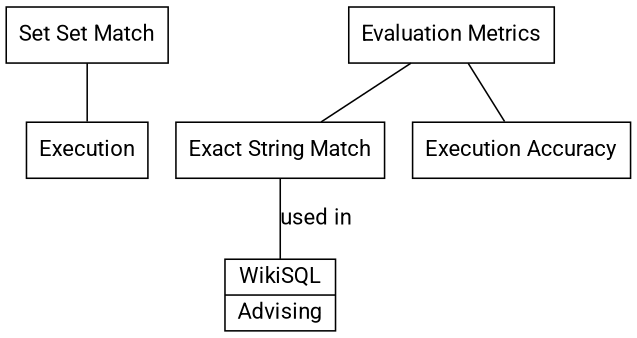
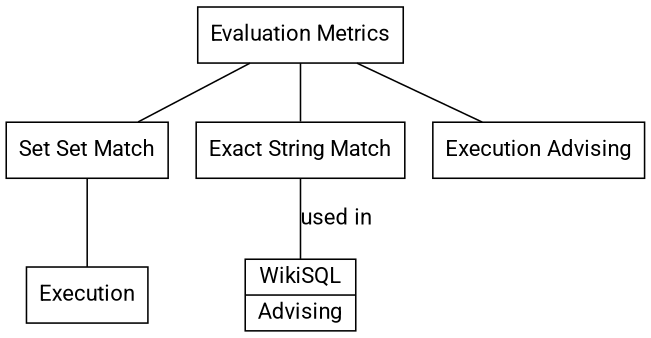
  graph {
    fontname=Roboto
    rankdir=TB
    node [fontname=Roboto shape=record]
    edge [fontname=Roboto]
    n1 [label="Set Set Match"]
    "Evaluation Metrics"
    "Exact String Match"
-   "Execution Accuracy"
+   "Execution Accuracy" [label="Execution Advising"]
    n5 [label=Execution]
    n6 [label="{WikiSQL|Advising}"]
    n1 -- n5
+   "Evaluation Metrics" -- n1
    "Evaluation Metrics" -- "Exact String Match"
    "Evaluation Metrics" -- "Execution Accuracy"
    "Exact String Match" -- n6 [label="used in"]
  }
